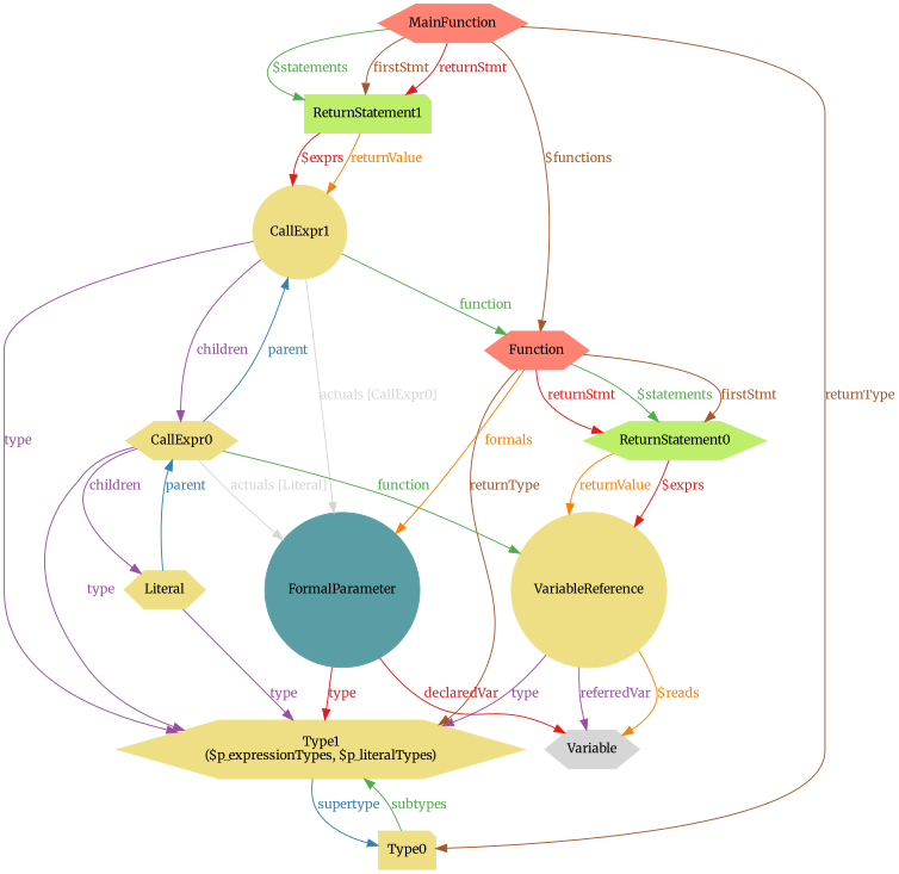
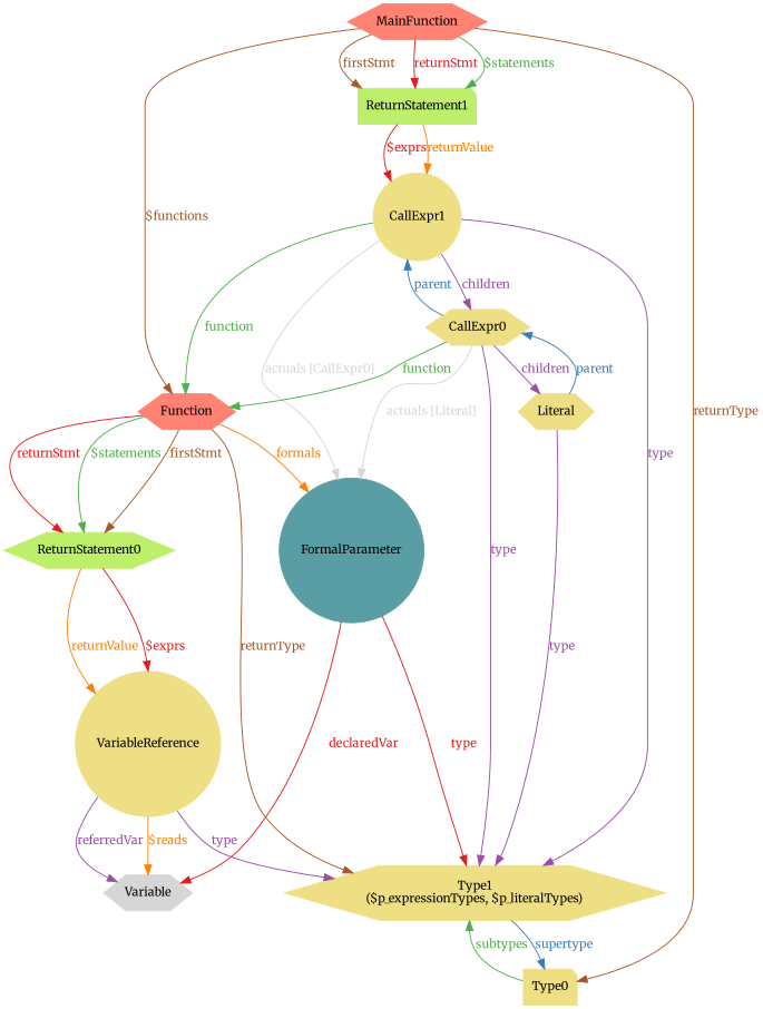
  digraph {
    fontsize=12
    rankdir=TB
    fontname=Merriweather
    node [color="#efdf84" fontcolor="#000000" fontsize=12 shape=hexagon style="filled, solid" fontname=Merriweather]
    edge [color="#984ea3" dir=forward fontcolor="#984ea3" fontsize=12 style=solid uuid="<Function, ReturnStatement0>" weight=1 fontname=Merriweather]
    n1 [color="#bdef6b" label=ReturnStatement0 uuid=ReturnStatement0]
    n2 [label=VariableReference shape=circle uuid=VariableReference]
    n3 [color="#d6d6d6" label=Variable uuid=Variable]
    n4 [label="Type1\n($p_expressionTypes, $p_literalTypes)" uuid=Type1]
    n5 [color="#bdef6b" label=ReturnStatement1 shape=note uuid=ReturnStatement1]
    n6 [label=CallExpr1 shape=circle uuid=CallExpr1]
    n7 [color="#ff8273" label=Function uuid=Function]
    n8 [label=CallExpr0 uuid=CallExpr0]
    n9 [color="#5a9ea5" label=FormalParameter shape=circle uuid=FormalParameter]
    n10 [color="#ff8273" label=MainFunction uuid=MainFunction]
    n11 [label=Type0 shape=note uuid=Type0]
    n12 [label=Literal uuid=Literal]
    n1 -> n2 [color="#e41a1c" fontcolor="#e41a1c" label="$exprs" uuid="<ReturnStatement0, VariableReference>"]
    n1 -> n2 [color="#ff7f00" fontcolor="#ff7f00" label=returnValue uuid="<ReturnStatement0, VariableReference>"]
    n2 -> n3 [color="#ff7f00" fontcolor="#ff7f00" label="$reads" uuid="<VariableReference, Variable>"]
    n2 -> n3 [label=referredVar uuid="<VariableReference, Variable>"]
    n2 -> n4 [label=type uuid="<VariableReference, Type1>"]
    n4 -> n11 [color="#4daf4a" dir=back fontcolor="#4daf4a" label=subtypes uuid="<Type0, Type1>"]
    n4 -> n11 [color="#377eb8" fontcolor="#377eb8" label=supertype uuid="<Type1, Type0>"]
    n5 -> n6 [color="#e41a1c" fontcolor="#e41a1c" label="$exprs" uuid="<ReturnStatement1, CallExpr1>"]
    n5 -> n6 [color="#ff7f00" fontcolor="#ff7f00" label=returnValue uuid="<ReturnStatement1, CallExpr1>"]
    n6 -> n4 [label=type uuid="<CallExpr1, Type1>"]
    n6 -> n7 [color="#4daf4a" fontcolor="#4daf4a" label=function uuid="<CallExpr1, Function>"]
    n6 -> n8 [label=children uuid="<CallExpr1, CallExpr0>"]
    n6 -> n8 [color="#377eb8" dir=back fontcolor="#377eb8" label=parent uuid="<CallExpr0, CallExpr1>"]
    n6 -> n9 [color="#d6d6d6" fontcolor="#d6d6d6" label="actuals [CallExpr0]" uuid="<CallExpr1, CallExpr0, FormalParameter>"]
    n7 -> n1 [color="#4daf4a" fontcolor="#4daf4a" label="$statements"]
    n7 -> n1 [color="#a65628" fontcolor="#a65628" label=firstStmt]
    n7 -> n1 [color="#e41a1c" fontcolor="#e41a1c" label=returnStmt]
    n7 -> n4 [color="#a65628" fontcolor="#a65628" label=returnType uuid="<Function, Type1>"]
    n7 -> n9 [color="#ff7f00" fontcolor="#ff7f00" label=formals uuid="<Function, FormalParameter>"]
    n8 -> n4 [label=type uuid="<CallExpr0, Type1>"]
-   n8 -> n2 [color="#4daf4a" fontcolor="#4daf4a" label=function uuid="<CallExpr0, Function>"]
+   n8 -> n7 [color="#4daf4a" fontcolor="#4daf4a" label=function uuid="<CallExpr0, Function>"]
    n8 -> n9 [color="#d6d6d6" fontcolor="#d6d6d6" label="actuals [Literal]" uuid="<CallExpr0, Literal, FormalParameter>"]
    n8 -> n12 [label=children uuid="<CallExpr0, Literal>"]
    n8 -> n12 [color="#377eb8" dir=back fontcolor="#377eb8" label=parent uuid="<Literal, CallExpr0>"]
    n9 -> n3 [color="#e41a1c" fontcolor="#e41a1c" label=declaredVar uuid="<FormalParameter, Variable>"]
    n9 -> n4 [color="#e41a1c" fontcolor="#e41a1c" label=type uuid="<FormalParameter, Type1>"]
    n10 -> n5 [color="#4daf4a" fontcolor="#4daf4a" label="$statements" uuid="<MainFunction, ReturnStatement1>"]
    n10 -> n5 [color="#a65628" fontcolor="#a65628" label=firstStmt uuid="<MainFunction, ReturnStatement1>"]
    n10 -> n5 [color="#e41a1c" fontcolor="#e41a1c" label=returnStmt uuid="<MainFunction, ReturnStatement1>"]
    n10 -> n7 [color="#a65628" fontcolor="#a65628" label="$functions" uuid="<MainFunction, Function>"]
    n10 -> n11 [color="#a65628" fontcolor="#a65628" label=returnType uuid="<MainFunction, Type0>"]
    n12 -> n4 [label=type uuid="<Literal, Type1>"]
  }
